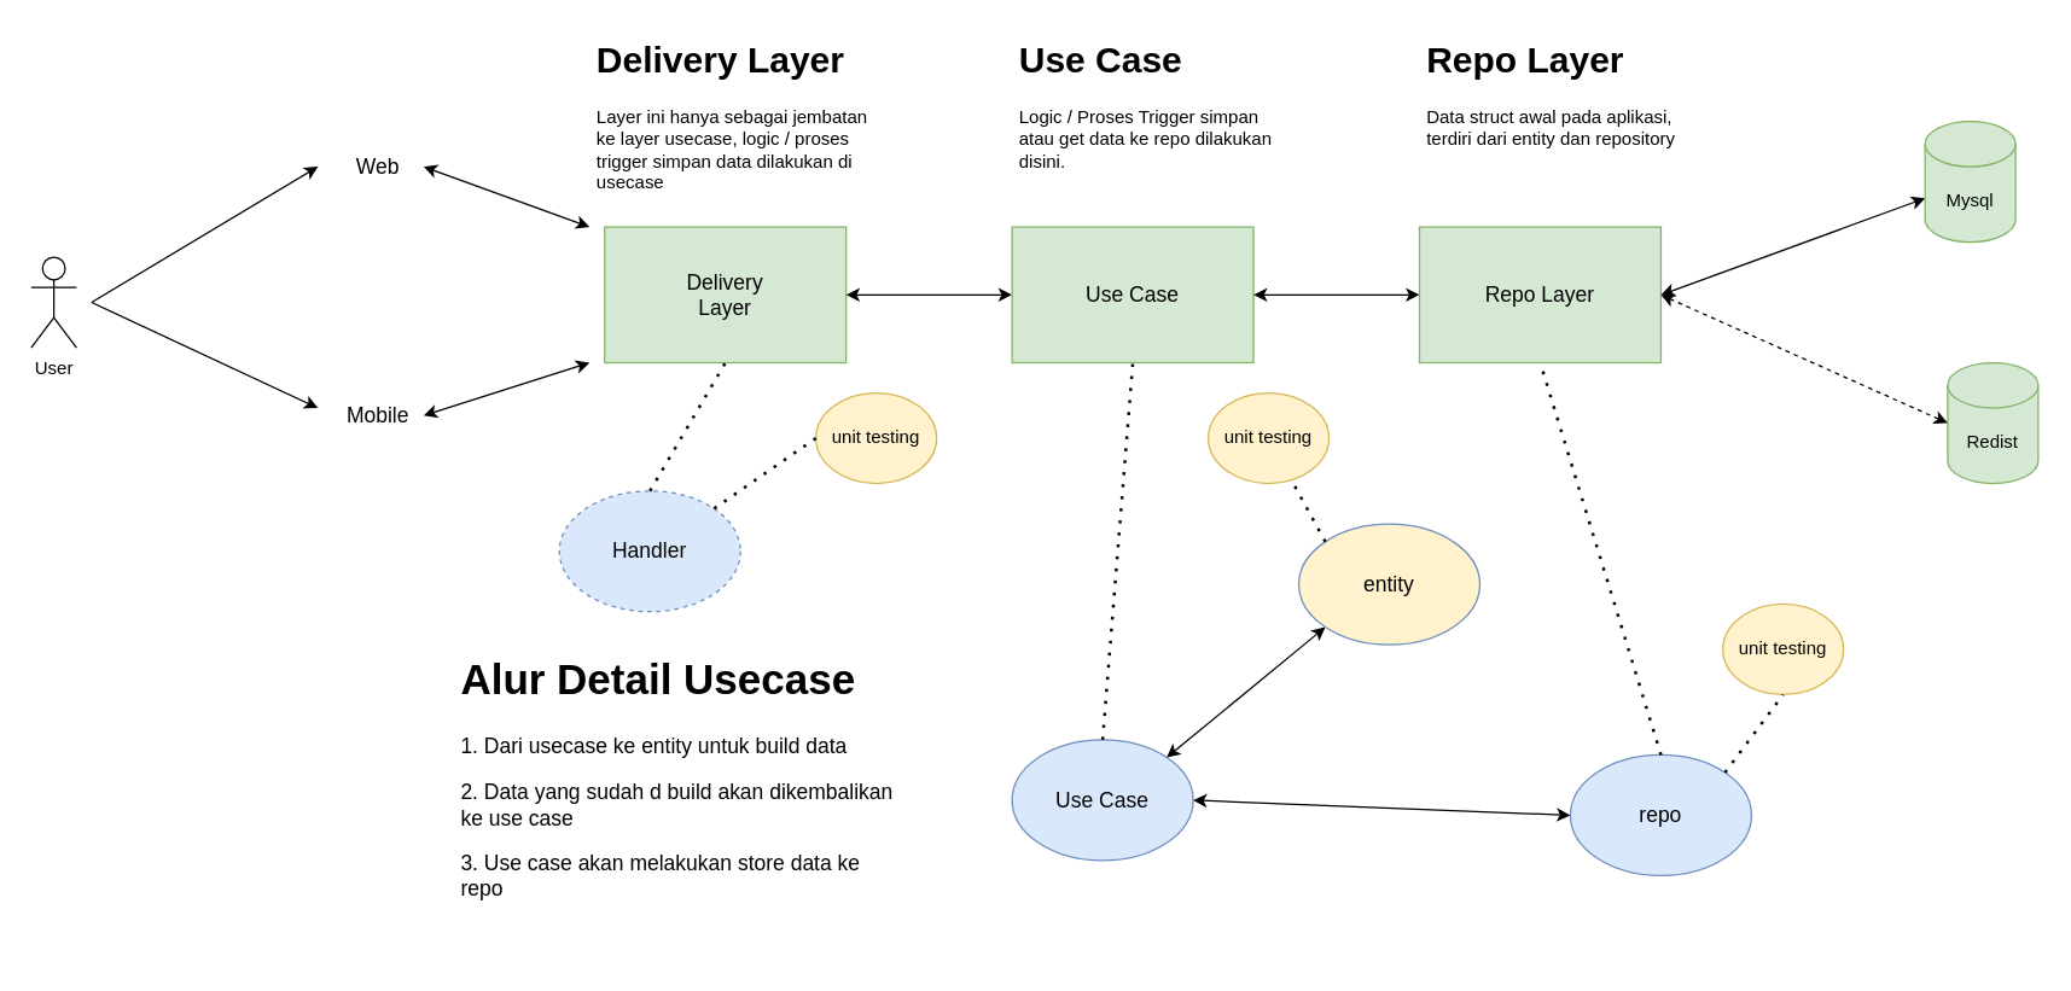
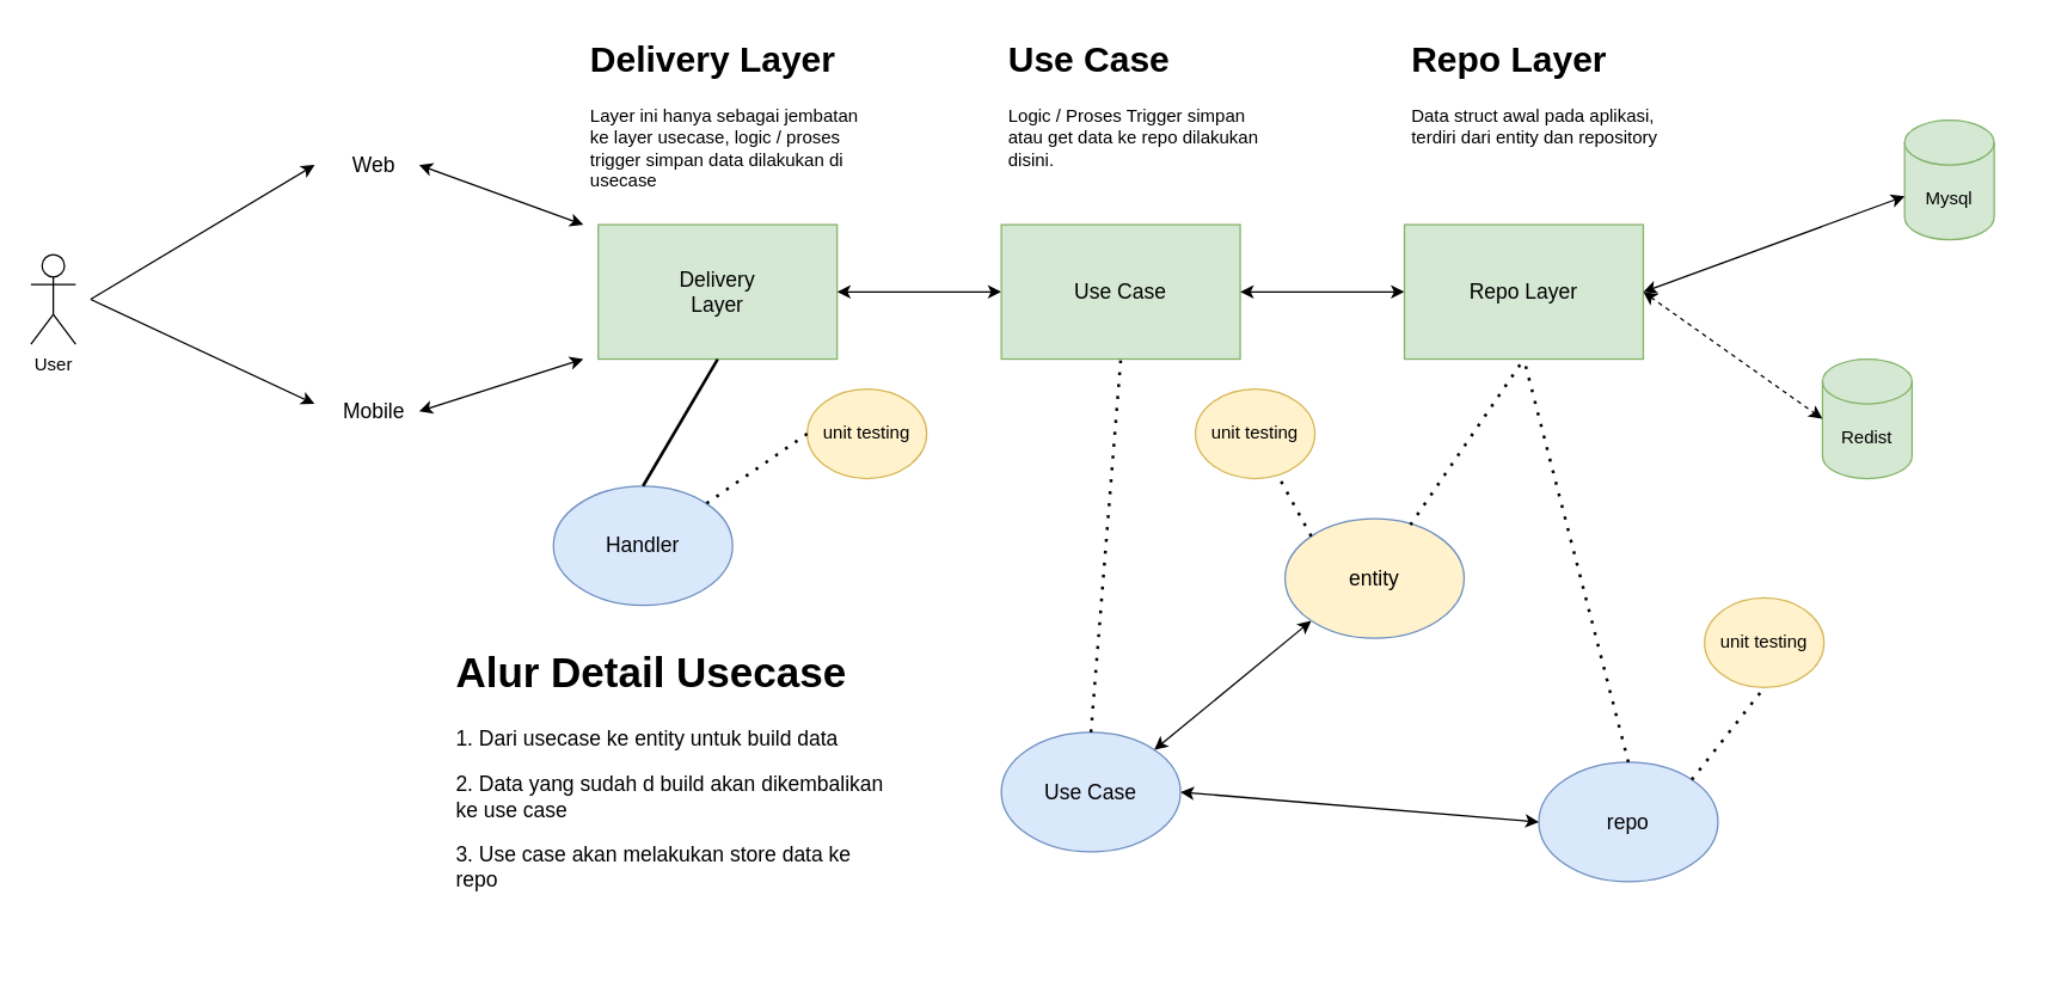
  <mxCell id="0" />
  <mxCell id="1" parent="0" />
  <mxCell id="2" value="User&lt;br&gt;" style="shape=umlActor;verticalLabelPosition=bottom;verticalAlign=top;html=1;outlineConnect=0;" parent="1" vertex="1"><mxGeometry x="20" y="170" width="30" height="60" as="geometry" /></mxCell>
  <mxCell id="3" value="" style="endArrow=classic;html=1;rounded=0;" parent="1" edge="1"><mxGeometry width="50" height="50" relative="1" as="geometry"><mxPoint x="60" y="200" as="sourcePoint" /><mxPoint x="210" y="110" as="targetPoint" /></mxGeometry></mxCell>
  <mxCell id="4" value="" style="endArrow=classic;html=1;rounded=0;" parent="1" edge="1"><mxGeometry width="50" height="50" relative="1" as="geometry"><mxPoint x="60" y="200" as="sourcePoint" /><mxPoint x="210" y="270" as="targetPoint" /></mxGeometry></mxCell>
  <mxCell id="5" value="&lt;font style=&quot;font-size: 14px;&quot;&gt;Web&lt;/font&gt;" style="text;html=1;strokeColor=none;fillColor=none;align=center;verticalAlign=middle;whiteSpace=wrap;rounded=0;" parent="1" vertex="1"><mxGeometry x="220" y="95" width="60" height="30" as="geometry" /></mxCell>
  <mxCell id="6" value="&lt;font style=&quot;font-size: 14px;&quot;&gt;Mobile&lt;/font&gt;" style="text;html=1;strokeColor=none;fillColor=none;align=center;verticalAlign=middle;whiteSpace=wrap;rounded=0;" parent="1" vertex="1"><mxGeometry x="220" y="260" width="60" height="30" as="geometry" /></mxCell>
  <mxCell id="7" value="" style="endArrow=classic;startArrow=classic;html=1;rounded=0;exitX=1;exitY=0.5;exitDx=0;exitDy=0;" parent="1" source="5" edge="1"><mxGeometry width="50" height="50" relative="1" as="geometry"><mxPoint x="330" y="210" as="sourcePoint" /><mxPoint x="390" y="150" as="targetPoint" /></mxGeometry></mxCell>
  <mxCell id="8" value="" style="endArrow=classic;startArrow=classic;html=1;rounded=0;exitX=1;exitY=0.5;exitDx=0;exitDy=0;" parent="1" source="6" edge="1"><mxGeometry width="50" height="50" relative="1" as="geometry"><mxPoint x="290" y="120" as="sourcePoint" /><mxPoint x="390" y="240" as="targetPoint" /></mxGeometry></mxCell>
  <mxCell id="9" value="&lt;font style=&quot;font-size: 14px;&quot;&gt;Delivery&lt;br&gt;Layer&lt;/font&gt;" style="rounded=0;whiteSpace=wrap;html=1;fillColor=#d5e8d4;strokeColor=#82b366;" parent="1" vertex="1"><mxGeometry x="400" y="150" width="160" height="90" as="geometry" /></mxCell>
  <mxCell id="10" value="" style="endArrow=classic;startArrow=classic;html=1;rounded=0;exitX=1;exitY=0.5;exitDx=0;exitDy=0;" parent="1" source="9" edge="1"><mxGeometry width="50" height="50" relative="1" as="geometry"><mxPoint x="410" y="210" as="sourcePoint" /><mxPoint x="670" y="195" as="targetPoint" /></mxGeometry></mxCell>
  <mxCell id="11" value="&lt;font style=&quot;font-size: 14px;&quot;&gt;Use Case&lt;/font&gt;" style="rounded=0;whiteSpace=wrap;html=1;fillColor=#d5e8d4;strokeColor=#82b366;" parent="1" vertex="1"><mxGeometry x="670" y="150" width="160" height="90" as="geometry" /></mxCell>
  <mxCell id="12" value="" style="endArrow=classic;startArrow=classic;html=1;rounded=0;exitX=1;exitY=0.5;exitDx=0;exitDy=0;" parent="1" source="11" edge="1"><mxGeometry width="50" height="50" relative="1" as="geometry"><mxPoint x="570" y="205" as="sourcePoint" /><mxPoint x="940" y="195" as="targetPoint" /></mxGeometry></mxCell>
  <mxCell id="13" value="&lt;font style=&quot;font-size: 14px;&quot;&gt;Repo Layer&lt;/font&gt;" style="rounded=0;whiteSpace=wrap;html=1;fillColor=#d5e8d4;strokeColor=#82b366;" parent="1" vertex="1"><mxGeometry x="940" y="150" width="160" height="90" as="geometry" /></mxCell>
  <mxCell id="14" value="Mysql" style="shape=cylinder3;whiteSpace=wrap;html=1;boundedLbl=1;backgroundOutline=1;size=15;fillColor=#d5e8d4;strokeColor=#82b366;" parent="1" vertex="1"><mxGeometry x="1275" y="80" width="60" height="80" as="geometry" /></mxCell>
  <mxCell id="15" value="&lt;h1&gt;Repo Layer&lt;/h1&gt;&lt;p&gt;Data struct awal pada aplikasi, terdiri dari entity dan repository&lt;/p&gt;" style="text;html=1;strokeColor=none;fillColor=none;spacing=5;spacingTop=-20;whiteSpace=wrap;overflow=hidden;rounded=0;" parent="1" vertex="1"><mxGeometry x="940" y="20" width="190" height="120" as="geometry" /></mxCell>
  <mxCell id="16" value="&lt;h1&gt;Use Case&lt;/h1&gt;&lt;p&gt;Logic / Proses Trigger simpan atau get data ke repo dilakukan disini.&lt;/p&gt;" style="text;html=1;strokeColor=none;fillColor=none;spacing=5;spacingTop=-20;whiteSpace=wrap;overflow=hidden;rounded=0;" parent="1" vertex="1"><mxGeometry x="670" y="20" width="190" height="120" as="geometry" /></mxCell>
  <mxCell id="17" value="&lt;h1&gt;Delivery Layer&lt;/h1&gt;&lt;p&gt;Layer ini hanya sebagai jembatan ke layer usecase, logic / proses trigger simpan data dilakukan di usecase&lt;/p&gt;" style="text;html=1;strokeColor=none;fillColor=none;spacing=5;spacingTop=-20;whiteSpace=wrap;overflow=hidden;rounded=0;" parent="1" vertex="1"><mxGeometry x="390" y="20" width="190" height="120" as="geometry" /></mxCell>
  <mxCell id="18" value="Use Case" style="ellipse;whiteSpace=wrap;html=1;fontSize=14;fillColor=#dae8fc;strokeColor=#6c8ebf;" parent="1" vertex="1"><mxGeometry x="670" y="490" width="120" height="80" as="geometry" /></mxCell>
  <mxCell id="19" value="" style="endArrow=none;dashed=1;html=1;dashPattern=1 3;strokeWidth=2;rounded=0;fontSize=14;entryX=0.5;entryY=1;entryDx=0;entryDy=0;exitX=0.5;exitY=0;exitDx=0;exitDy=0;" parent="1" source="18" target="11" edge="1"><mxGeometry width="50" height="50" relative="1" as="geometry"><mxPoint x="810" y="480" as="sourcePoint" /><mxPoint x="860" y="430" as="targetPoint" /></mxGeometry></mxCell>
  <mxCell id="20" value="" style="endArrow=classic;startArrow=classic;html=1;rounded=0;fontSize=14;entryX=1;entryY=0;entryDx=0;entryDy=0;exitX=0;exitY=1;exitDx=0;exitDy=0;" parent="1" source="26" target="18" edge="1"><mxGeometry width="50" height="50" relative="1" as="geometry"><mxPoint x="810" y="667" as="sourcePoint" /><mxPoint x="860" y="617" as="targetPoint" /></mxGeometry></mxCell>
- <mxCell id="21" value="repo" style="ellipse;whiteSpace=wrap;html=1;fontSize=14;fillColor=#dae8fc;strokeColor=#6c8ebf;" parent="1" vertex="1"><mxGeometry x="1040" y="500" width="120" height="80" as="geometry" /></mxCell>
+ <mxCell id="21" value="repo" style="ellipse;whiteSpace=wrap;html=1;fontSize=14;fillColor=#dae8fc;strokeColor=#6c8ebf;" parent="1" vertex="1"><mxGeometry x="1030" y="510" width="120" height="80" as="geometry" /></mxCell>
  <mxCell id="22" value="&lt;h1&gt;Alur Detail Usecase&lt;/h1&gt;&lt;p&gt;1. Dari usecase ke entity untuk build data&lt;/p&gt;&lt;p&gt;2. Data yang sudah d build akan dikembalikan ke use case&lt;/p&gt;&lt;p&gt;3. Use case akan melakukan store data ke repo&lt;/p&gt;" style="text;html=1;strokeColor=none;fillColor=none;spacing=5;spacingTop=-20;whiteSpace=wrap;overflow=hidden;rounded=0;fontSize=14;" parent="1" vertex="1"><mxGeometry x="300" y="425" width="300" height="210" as="geometry" /></mxCell>
  <mxCell id="23" value="unit testing" style="ellipse;whiteSpace=wrap;html=1;fillColor=#fff2cc;strokeColor=#d6b656;" parent="1" vertex="1"><mxGeometry x="540" y="260" width="80" height="60" as="geometry" /></mxCell>
  <mxCell id="24" value="unit testing" style="ellipse;whiteSpace=wrap;html=1;fillColor=#fff2cc;strokeColor=#d6b656;" parent="1" vertex="1"><mxGeometry x="1141" y="400" width="80" height="60" as="geometry" /></mxCell>
  <mxCell id="25" value="" style="endArrow=none;dashed=1;html=1;dashPattern=1 3;strokeWidth=2;rounded=0;entryX=0.5;entryY=1;entryDx=0;entryDy=0;exitX=1;exitY=0;exitDx=0;exitDy=0;" parent="1" source="21" target="24" edge="1"><mxGeometry width="50" height="50" relative="1" as="geometry"><mxPoint x="590" y="730" as="sourcePoint" /><mxPoint x="640" y="680" as="targetPoint" /></mxGeometry></mxCell>
  <mxCell id="26" value="entity" style="ellipse;whiteSpace=wrap;html=1;fontSize=14;fillColor=#fff2cc;strokeColor=#6c8ebf;" parent="1" vertex="1"><mxGeometry x="860" y="347" width="120" height="80" as="geometry" /></mxCell>
+ <mxCell id="27" value="" style="endArrow=none;dashed=1;html=1;dashPattern=1 3;strokeWidth=2;rounded=0;fontSize=14;entryX=0.5;entryY=1;entryDx=0;entryDy=0;exitX=0.7;exitY=0.05;exitDx=0;exitDy=0;exitPerimeter=0;" parent="1" source="26" target="13" edge="1"><mxGeometry width="50" height="50" relative="1" as="geometry"><mxPoint x="760" y="472" as="sourcePoint" /><mxPoint x="760" y="250" as="targetPoint" /></mxGeometry></mxCell>
  <mxCell id="28" value="" style="endArrow=none;dashed=1;html=1;dashPattern=1 3;strokeWidth=2;rounded=0;fontSize=14;entryX=0.5;entryY=1;entryDx=0;entryDy=0;exitX=0.5;exitY=0;exitDx=0;exitDy=0;" parent="1" source="21" target="13" edge="1"><mxGeometry width="50" height="50" relative="1" as="geometry"><mxPoint x="954" y="324" as="sourcePoint" /><mxPoint x="1030" y="250" as="targetPoint" /></mxGeometry></mxCell>
  <mxCell id="29" value="unit testing" style="ellipse;whiteSpace=wrap;html=1;fillColor=#fff2cc;strokeColor=#d6b656;" parent="1" vertex="1"><mxGeometry x="800" y="260" width="80" height="60" as="geometry" /></mxCell>
  <mxCell id="30" value="" style="endArrow=none;dashed=1;html=1;dashPattern=1 3;strokeWidth=2;rounded=0;fontSize=14;exitX=0;exitY=0;exitDx=0;exitDy=0;" parent="1" source="26" target="29" edge="1"><mxGeometry width="50" height="50" relative="1" as="geometry"><mxPoint x="954" y="361" as="sourcePoint" /><mxPoint x="1030" y="250" as="targetPoint" /></mxGeometry></mxCell>
  <mxCell id="31" value="" style="endArrow=classic;startArrow=classic;html=1;rounded=0;fontSize=14;entryX=1;entryY=0.5;entryDx=0;entryDy=0;exitX=0;exitY=0.5;exitDx=0;exitDy=0;" parent="1" source="21" target="18" edge="1"><mxGeometry width="50" height="50" relative="1" as="geometry"><mxPoint x="887.574" y="425.284" as="sourcePoint" /><mxPoint x="802.426" y="483.716" as="targetPoint" /></mxGeometry></mxCell>
- <mxCell id="32" value="Handler" style="ellipse;whiteSpace=wrap;html=1;fontSize=14;fillColor=#dae8fc;strokeColor=#6c8ebf;dashed=1;" parent="1" vertex="1"><mxGeometry x="370" y="325" width="120" height="80" as="geometry" /></mxCell>
- <mxCell id="33" value="" style="endArrow=none;dashed=1;html=1;dashPattern=1 3;strokeWidth=2;rounded=0;fontSize=14;entryX=0.5;entryY=1;entryDx=0;entryDy=0;exitX=0.5;exitY=0;exitDx=0;exitDy=0;" parent="1" source="32" target="9" edge="1"><mxGeometry width="50" height="50" relative="1" as="geometry"><mxPoint x="760" y="472" as="sourcePoint" /><mxPoint x="760" y="250" as="targetPoint" /></mxGeometry></mxCell>
+ <mxCell id="32" value="Handler" style="ellipse;whiteSpace=wrap;html=1;fontSize=14;fillColor=#dae8fc;strokeColor=#6c8ebf;" parent="1" vertex="1"><mxGeometry x="370" y="325" width="120" height="80" as="geometry" /></mxCell>
+ <mxCell id="33" value="" style="endArrow=none;dashed=0;html=1;dashPattern=1 3;strokeWidth=2;rounded=0;fontSize=14;entryX=0.5;entryY=1;entryDx=0;entryDy=0;exitX=0.5;exitY=0;exitDx=0;exitDy=0;" parent="1" source="32" target="9" edge="1"><mxGeometry width="50" height="50" relative="1" as="geometry"><mxPoint x="760" y="472" as="sourcePoint" /><mxPoint x="760" y="250" as="targetPoint" /></mxGeometry></mxCell>
  <mxCell id="34" value="" style="endArrow=none;dashed=1;html=1;dashPattern=1 3;strokeWidth=2;rounded=0;fontSize=14;entryX=1;entryY=0;entryDx=0;entryDy=0;exitX=0;exitY=0.5;exitDx=0;exitDy=0;" parent="1" source="23" target="32" edge="1"><mxGeometry width="50" height="50" relative="1" as="geometry"><mxPoint x="440" y="335" as="sourcePoint" /><mxPoint x="490" y="250" as="targetPoint" /></mxGeometry></mxCell>
  <mxCell id="35" value="" style="endArrow=classic;startArrow=classic;html=1;rounded=0;exitX=1;exitY=0.5;exitDx=0;exitDy=0;" parent="1" source="13" target="14" edge="1"><mxGeometry width="50" height="50" relative="1" as="geometry"><mxPoint x="840" y="205" as="sourcePoint" /><mxPoint x="950" y="205" as="targetPoint" /></mxGeometry></mxCell>
- <mxCell id="36" value="Redist" style="shape=cylinder3;whiteSpace=wrap;html=1;boundedLbl=1;backgroundOutline=1;size=15;fillColor=#d5e8d4;strokeColor=#82b366;" vertex="1" parent="1"><mxGeometry x="1290" y="240" width="60" height="80" as="geometry" /></mxCell>
+ <mxCell id="36" value="Redist" style="shape=cylinder3;whiteSpace=wrap;html=1;boundedLbl=1;backgroundOutline=1;size=15;fillColor=#d5e8d4;strokeColor=#82b366;" vertex="1" parent="1"><mxGeometry x="1220" y="240" width="60" height="80" as="geometry" /></mxCell>
  <mxCell id="37" value="" style="endArrow=classic;startArrow=classic;html=1;rounded=0;exitX=1;exitY=0.5;exitDx=0;exitDy=0;entryX=0;entryY=0.5;entryDx=0;entryDy=0;entryPerimeter=0;dashed=1;" edge="1" parent="1" source="13" target="36"><mxGeometry width="50" height="50" relative="1" as="geometry"><mxPoint x="1110" y="179.667" as="sourcePoint" /><mxPoint x="1300" y="119.5" as="targetPoint" /></mxGeometry></mxCell>
